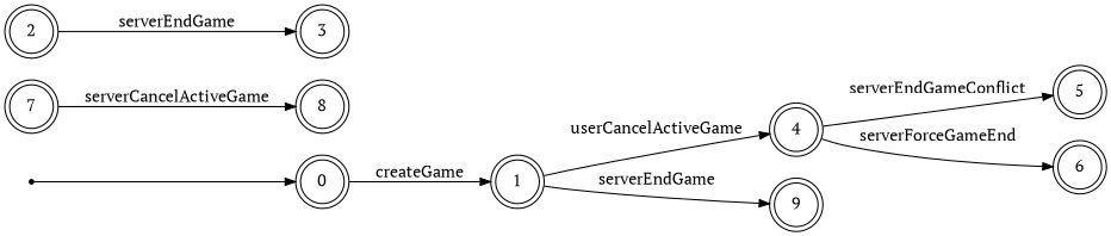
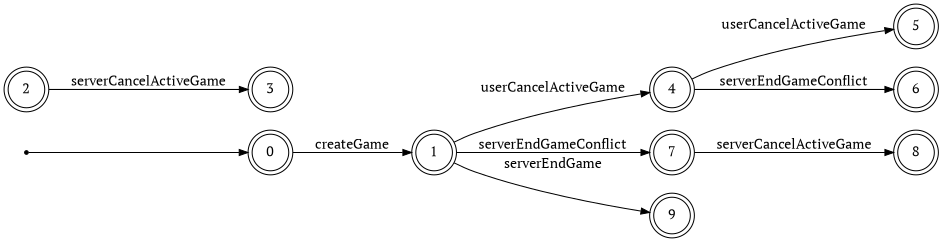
  digraph {
    fontname="PT Serif"
    rankdir=LR
    ranksep=0.5
    node [fontname="PT Serif" fontsize=14.0 shape=doublecircle]
    edge [arrowsize=0.85 fontname="PT Serif" fontsize=14.0]
    Initial [shape=point]
    0
    1
    4
    7
    9
    2
    3
    5
    6
    8
    Initial -> 0 [fontsize=""]
    0 -> 1 [label=" createGame "]
    1 -> 4 [label=" userCancelActiveGame "]
+   1 -> 7 [label=" serverEndGameConflict "]
    1 -> 9 [label=" serverEndGame "]
-   4 -> 5 [label=" serverEndGameConflict "]
-   4 -> 6 [label=" serverForceGameEnd "]
+   4 -> 5 [label=" userCancelActiveGame "]
+   4 -> 6 [label=" serverEndGameConflict "]
    7 -> 8 [label=" serverCancelActiveGame "]
-   2 -> 3 [label=" serverEndGame "]
+   2 -> 3 [label=" serverCancelActiveGame "]
  }
